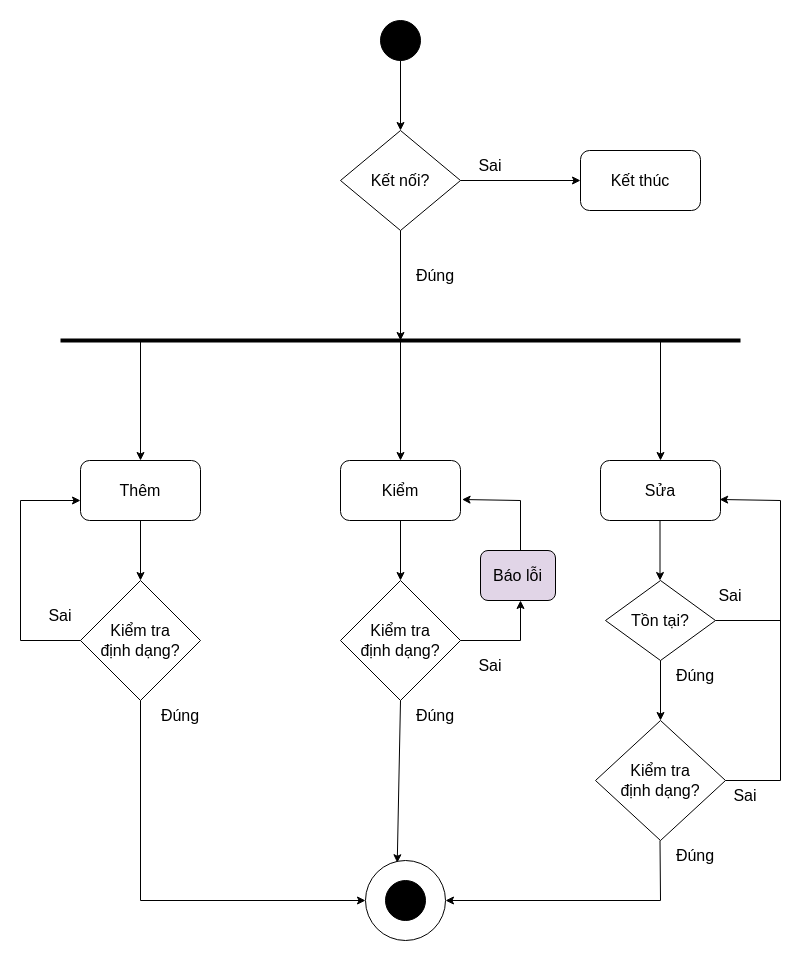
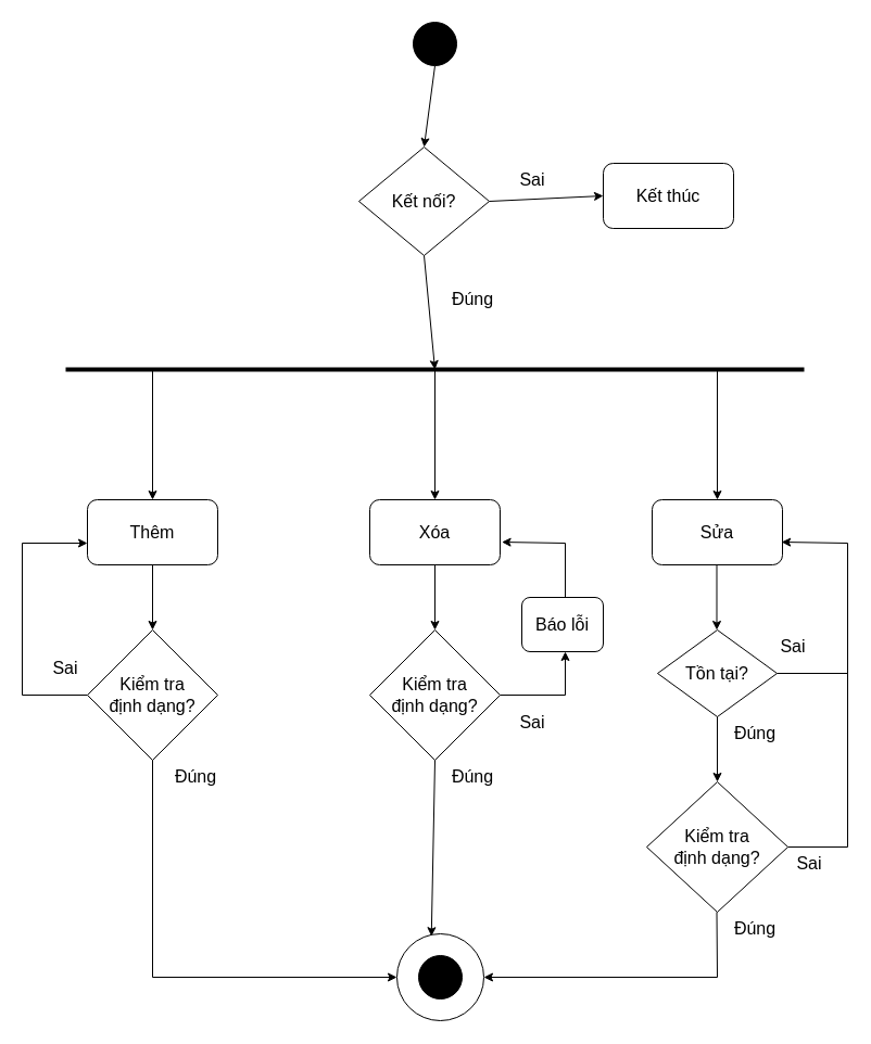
  <mxCell id="0" />
  <mxCell id="1" parent="0" />
  <mxCell id="2" value="" style="endArrow=classic;html=1;rounded=0;exitX=0.5;exitY=1;exitDx=0;exitDy=0;entryX=0.5;entryY=0;entryDx=0;entryDy=0;" parent="1" target="3" edge="1"><mxGeometry width="50" height="50" relative="1" as="geometry"><mxPoint x="400" y="60" as="sourcePoint" /><mxPoint x="400" y="130" as="targetPoint" /></mxGeometry></mxCell>
- <mxCell id="3" value="Kết nối?" style="rhombus;whiteSpace=wrap;html=1;fontSize=16;" parent="1" vertex="1"><mxGeometry x="340" y="130" width="120" height="100" as="geometry" /></mxCell>
+ <mxCell id="3" value="Kết nối?" style="rhombus;whiteSpace=wrap;html=1;fontSize=16;" parent="1" vertex="1"><mxGeometry x="330" y="135" width="120" height="100" as="geometry" /></mxCell>
  <mxCell id="4" value="Sai" style="text;html=1;strokeColor=none;fillColor=none;align=center;verticalAlign=middle;whiteSpace=wrap;rounded=0;fontSize=16;" parent="1" vertex="1"><mxGeometry x="460" y="150" width="60" height="30" as="geometry" /></mxCell>
  <mxCell id="5" value="" style="endArrow=classic;html=1;rounded=0;exitX=0.5;exitY=1;exitDx=0;exitDy=0;" parent="1" source="3" edge="1"><mxGeometry width="50" height="50" relative="1" as="geometry"><mxPoint x="400" y="250" as="sourcePoint" /><mxPoint x="400" y="340" as="targetPoint" /></mxGeometry></mxCell>
  <mxCell id="6" value="Đúng" style="text;html=1;strokeColor=none;fillColor=none;align=center;verticalAlign=middle;whiteSpace=wrap;rounded=0;fontSize=16;" parent="1" vertex="1"><mxGeometry x="405" y="260" width="60" height="30" as="geometry" /></mxCell>
  <mxCell id="7" value="" style="endArrow=none;html=1;rounded=0;fontSize=11;strokeWidth=4;" parent="1" edge="1"><mxGeometry width="50" height="50" relative="1" as="geometry"><mxPoint x="60" y="340" as="sourcePoint" /><mxPoint x="740" y="340" as="targetPoint" /></mxGeometry></mxCell>
  <mxCell id="8" value="" style="endArrow=classic;html=1;rounded=0;" parent="1" edge="1"><mxGeometry width="50" height="50" relative="1" as="geometry"><mxPoint x="140" y="340" as="sourcePoint" /><mxPoint x="140" y="460" as="targetPoint" /></mxGeometry></mxCell>
  <mxCell id="9" value="" style="endArrow=classic;html=1;rounded=0;" parent="1" edge="1"><mxGeometry width="50" height="50" relative="1" as="geometry"><mxPoint x="400" y="340" as="sourcePoint" /><mxPoint x="400" y="460" as="targetPoint" /></mxGeometry></mxCell>
  <mxCell id="10" value="" style="endArrow=classic;html=1;rounded=0;" parent="1" edge="1"><mxGeometry width="50" height="50" relative="1" as="geometry"><mxPoint x="660" y="340" as="sourcePoint" /><mxPoint x="660" y="460" as="targetPoint" /></mxGeometry></mxCell>
  <mxCell id="11" value="Thêm" style="rounded=1;whiteSpace=wrap;html=1;fontSize=16;" parent="1" vertex="1"><mxGeometry x="80" y="460" width="120" height="60" as="geometry" /></mxCell>
- <mxCell id="12" value="Kiểm" style="rounded=1;whiteSpace=wrap;html=1;fontSize=16;" parent="1" vertex="1"><mxGeometry x="340" y="460" width="120" height="60" as="geometry" /></mxCell>
+ <mxCell id="12" value="Xóa" style="rounded=1;whiteSpace=wrap;html=1;fontSize=16;" parent="1" vertex="1"><mxGeometry x="340" y="460" width="120" height="60" as="geometry" /></mxCell>
  <mxCell id="13" value="Sửa" style="rounded=1;whiteSpace=wrap;html=1;fontSize=16;" parent="1" vertex="1"><mxGeometry x="600" y="460" width="120" height="60" as="geometry" /></mxCell>
  <mxCell id="14" value="Kiểm tra&lt;br style=&quot;font-size: 16px;&quot;&gt;định dạng?" style="rhombus;whiteSpace=wrap;html=1;fontSize=16;" parent="1" vertex="1"><mxGeometry x="80" y="580" width="120" height="120" as="geometry" /></mxCell>
  <mxCell id="15" value="" style="endArrow=classic;html=1;rounded=0;entryX=0.5;entryY=0;entryDx=0;entryDy=0;" parent="1" target="14" edge="1"><mxGeometry width="50" height="50" relative="1" as="geometry"><mxPoint x="140" y="520" as="sourcePoint" /><mxPoint x="190" y="470" as="targetPoint" /></mxGeometry></mxCell>
  <mxCell id="16" value="" style="endArrow=classic;html=1;rounded=0;" parent="1" edge="1"><mxGeometry width="50" height="50" relative="1" as="geometry"><mxPoint x="400" y="520" as="sourcePoint" /><mxPoint x="400" y="580" as="targetPoint" /></mxGeometry></mxCell>
  <mxCell id="17" value="" style="endArrow=classic;html=1;rounded=0;" parent="1" edge="1"><mxGeometry width="50" height="50" relative="1" as="geometry"><mxPoint x="659.5" y="520" as="sourcePoint" /><mxPoint x="659.5" y="580" as="targetPoint" /></mxGeometry></mxCell>
  <mxCell id="18" value="Kiểm tra&lt;br style=&quot;font-size: 16px;&quot;&gt;định dạng?" style="rhombus;whiteSpace=wrap;html=1;fontSize=16;" parent="1" vertex="1"><mxGeometry x="340" y="580" width="120" height="120" as="geometry" /></mxCell>
  <mxCell id="19" value="Kiểm tra&lt;br style=&quot;font-size: 16px;&quot;&gt;định dạng?" style="rhombus;whiteSpace=wrap;html=1;fontSize=16;" parent="1" vertex="1"><mxGeometry x="595" y="720" width="130" height="120" as="geometry" /></mxCell>
  <mxCell id="20" value="" style="endArrow=none;html=1;rounded=0;exitX=0;exitY=0.5;exitDx=0;exitDy=0;" parent="1" source="14" edge="1"><mxGeometry width="50" height="50" relative="1" as="geometry"><mxPoint x="50" y="640" as="sourcePoint" /><mxPoint x="20" y="640" as="targetPoint" /></mxGeometry></mxCell>
  <mxCell id="21" value="" style="endArrow=none;html=1;rounded=0;" parent="1" edge="1"><mxGeometry width="50" height="50" relative="1" as="geometry"><mxPoint x="20" y="640" as="sourcePoint" /><mxPoint x="20" y="500" as="targetPoint" /></mxGeometry></mxCell>
  <mxCell id="22" value="" style="endArrow=classic;html=1;rounded=0;" parent="1" edge="1"><mxGeometry width="50" height="50" relative="1" as="geometry"><mxPoint x="20" y="500" as="sourcePoint" /><mxPoint x="80" y="500" as="targetPoint" /></mxGeometry></mxCell>
  <mxCell id="23" value="" style="endArrow=none;html=1;rounded=0;" parent="1" edge="1"><mxGeometry width="50" height="50" relative="1" as="geometry"><mxPoint x="460" y="640" as="sourcePoint" /><mxPoint x="520" y="640" as="targetPoint" /></mxGeometry></mxCell>
- <mxCell id="24" value="Báo lỗi" style="rounded=1;whiteSpace=wrap;html=1;fontSize=16;fillColor=#e1d5e7;" parent="1" vertex="1"><mxGeometry x="480" y="550" width="75" height="50" as="geometry" /></mxCell>
+ <mxCell id="24" value="Báo lỗi" style="rounded=1;whiteSpace=wrap;html=1;fontSize=16;" parent="1" vertex="1"><mxGeometry x="480" y="550" width="75" height="50" as="geometry" /></mxCell>
  <mxCell id="25" value="" style="endArrow=classic;html=1;rounded=0;" parent="1" edge="1"><mxGeometry width="50" height="50" relative="1" as="geometry"><mxPoint x="520" y="640" as="sourcePoint" /><mxPoint x="520" y="600" as="targetPoint" /></mxGeometry></mxCell>
  <mxCell id="26" value="" style="endArrow=none;html=1;rounded=0;" parent="1" edge="1"><mxGeometry width="50" height="50" relative="1" as="geometry"><mxPoint x="520" y="550" as="sourcePoint" /><mxPoint x="520" y="500" as="targetPoint" /></mxGeometry></mxCell>
  <mxCell id="27" value="" style="endArrow=classic;html=1;rounded=0;entryX=1.013;entryY=0.65;entryDx=0;entryDy=0;entryPerimeter=0;" parent="1" target="12" edge="1"><mxGeometry width="50" height="50" relative="1" as="geometry"><mxPoint x="520" y="500" as="sourcePoint" /><mxPoint x="570" y="450" as="targetPoint" /></mxGeometry></mxCell>
  <mxCell id="28" value="Tồn tại?" style="rhombus;whiteSpace=wrap;html=1;fontSize=16;" parent="1" vertex="1"><mxGeometry x="605" y="580" width="110" height="80" as="geometry" /></mxCell>
  <mxCell id="29" value="" style="endArrow=none;html=1;rounded=0;" parent="1" edge="1"><mxGeometry width="50" height="50" relative="1" as="geometry"><mxPoint x="715" y="620" as="sourcePoint" /><mxPoint x="780" y="620" as="targetPoint" /></mxGeometry></mxCell>
  <mxCell id="30" value="" style="endArrow=classic;html=1;rounded=0;exitX=0.5;exitY=1;exitDx=0;exitDy=0;entryX=0.5;entryY=0;entryDx=0;entryDy=0;" parent="1" source="28" target="19" edge="1"><mxGeometry width="50" height="50" relative="1" as="geometry"><mxPoint x="665" y="670" as="sourcePoint" /><mxPoint x="715" y="620" as="targetPoint" /></mxGeometry></mxCell>
  <mxCell id="31" value="" style="endArrow=none;html=1;rounded=0;" parent="1" edge="1"><mxGeometry width="50" height="50" relative="1" as="geometry"><mxPoint x="725" y="780" as="sourcePoint" /><mxPoint x="780" y="780" as="targetPoint" /></mxGeometry></mxCell>
  <mxCell id="32" value="" style="endArrow=none;html=1;rounded=0;exitX=0.5;exitY=1;exitDx=0;exitDy=0;" parent="1" source="14" edge="1"><mxGeometry width="50" height="50" relative="1" as="geometry"><mxPoint x="170" y="750" as="sourcePoint" /><mxPoint x="140" y="900" as="targetPoint" /></mxGeometry></mxCell>
  <mxCell id="33" value="" style="ellipse;whiteSpace=wrap;html=1;aspect=fixed;" parent="1" vertex="1"><mxGeometry x="365" y="860" width="80" height="80" as="geometry" /></mxCell>
  <mxCell id="34" value="" style="ellipse;whiteSpace=wrap;html=1;aspect=fixed;fillColor=#000000;fillStyle=auto;" parent="1" vertex="1"><mxGeometry x="385" y="880" width="40" height="40" as="geometry" /></mxCell>
  <mxCell id="35" value="" style="endArrow=classic;html=1;rounded=0;entryX=0;entryY=0.5;entryDx=0;entryDy=0;" parent="1" target="33" edge="1"><mxGeometry width="50" height="50" relative="1" as="geometry"><mxPoint x="140" y="900" as="sourcePoint" /><mxPoint x="190" y="850" as="targetPoint" /></mxGeometry></mxCell>
  <mxCell id="36" value="" style="endArrow=classic;html=1;rounded=0;entryX=1;entryY=0.5;entryDx=0;entryDy=0;" parent="1" target="33" edge="1"><mxGeometry width="50" height="50" relative="1" as="geometry"><mxPoint x="660" y="900" as="sourcePoint" /><mxPoint x="745" y="950" as="targetPoint" /></mxGeometry></mxCell>
  <mxCell id="37" value="" style="endArrow=none;html=1;rounded=0;exitX=0.5;exitY=1;exitDx=0;exitDy=0;" parent="1" edge="1"><mxGeometry width="50" height="50" relative="1" as="geometry"><mxPoint x="659.5" y="840" as="sourcePoint" /><mxPoint x="660" y="900" as="targetPoint" /></mxGeometry></mxCell>
  <mxCell id="38" value="" style="endArrow=classic;html=1;rounded=0;entryX=0.397;entryY=0.028;entryDx=0;entryDy=0;exitX=0.5;exitY=1;exitDx=0;exitDy=0;entryPerimeter=0;" parent="1" source="18" target="33" edge="1"><mxGeometry width="50" height="50" relative="1" as="geometry"><mxPoint x="320" y="730" as="sourcePoint" /><mxPoint x="545" y="730" as="targetPoint" /></mxGeometry></mxCell>
  <mxCell id="39" value="" style="endArrow=none;html=1;rounded=0;" parent="1" edge="1"><mxGeometry width="50" height="50" relative="1" as="geometry"><mxPoint x="780" y="780" as="sourcePoint" /><mxPoint x="780" y="500" as="targetPoint" /></mxGeometry></mxCell>
  <mxCell id="40" value="" style="endArrow=classic;html=1;rounded=0;entryX=0.993;entryY=0.65;entryDx=0;entryDy=0;entryPerimeter=0;" parent="1" target="13" edge="1"><mxGeometry width="50" height="50" relative="1" as="geometry"><mxPoint x="780" y="500" as="sourcePoint" /><mxPoint x="430" y="590" as="targetPoint" /></mxGeometry></mxCell>
  <mxCell id="41" value="Đúng" style="text;html=1;strokeColor=none;fillColor=none;align=center;verticalAlign=middle;whiteSpace=wrap;rounded=0;fontSize=16;" parent="1" vertex="1"><mxGeometry x="405" y="700" width="60" height="30" as="geometry" /></mxCell>
  <mxCell id="42" value="Đúng" style="text;html=1;strokeColor=none;fillColor=none;align=center;verticalAlign=middle;whiteSpace=wrap;rounded=0;fontSize=16;" parent="1" vertex="1"><mxGeometry x="665" y="840" width="60" height="30" as="geometry" /></mxCell>
  <mxCell id="43" value="Sai" style="text;html=1;strokeColor=none;fillColor=none;align=center;verticalAlign=middle;whiteSpace=wrap;rounded=0;fontSize=16;" parent="1" vertex="1"><mxGeometry x="715" y="780" width="60" height="30" as="geometry" /></mxCell>
  <mxCell id="44" value="Đúng" style="text;html=1;strokeColor=none;fillColor=none;align=center;verticalAlign=middle;whiteSpace=wrap;rounded=0;fontSize=16;" parent="1" vertex="1"><mxGeometry x="665" y="660" width="60" height="30" as="geometry" /></mxCell>
  <mxCell id="45" value="Sai" style="text;html=1;strokeColor=none;fillColor=none;align=center;verticalAlign=middle;whiteSpace=wrap;rounded=0;fontSize=16;" parent="1" vertex="1"><mxGeometry x="700" y="580" width="60" height="30" as="geometry" /></mxCell>
  <mxCell id="46" value="Sai" style="text;html=1;strokeColor=none;fillColor=none;align=center;verticalAlign=middle;whiteSpace=wrap;rounded=0;fontSize=16;" parent="1" vertex="1"><mxGeometry x="460" y="650" width="60" height="30" as="geometry" /></mxCell>
  <mxCell id="47" value="Sai" style="text;html=1;strokeColor=none;fillColor=none;align=center;verticalAlign=middle;whiteSpace=wrap;rounded=0;fontSize=16;" parent="1" vertex="1"><mxGeometry x="30" y="600" width="60" height="30" as="geometry" /></mxCell>
  <mxCell id="48" value="Đúng" style="text;html=1;strokeColor=none;fillColor=none;align=center;verticalAlign=middle;whiteSpace=wrap;rounded=0;fontSize=16;" parent="1" vertex="1"><mxGeometry x="150" y="700" width="60" height="30" as="geometry" /></mxCell>
  <mxCell id="49" value="" style="ellipse;whiteSpace=wrap;html=1;aspect=fixed;fillColor=#000000;fillStyle=auto;" parent="1" vertex="1"><mxGeometry x="380" width="40" height="40" as="geometry" y="20" /></mxCell>
- <mxCell id="50" value="Kết thúc" style="rounded=1;whiteSpace=wrap;html=1;fontSize=16;" vertex="1" parent="1"><mxGeometry x="580" y="150" width="120" height="60" as="geometry" /></mxCell>
+ <mxCell id="50" value="Kết thúc" style="rounded=1;whiteSpace=wrap;html=1;fontSize=16;" vertex="1" parent="1"><mxGeometry x="555" y="150" width="120" height="60" as="geometry" /></mxCell>
  <mxCell id="51" value="" style="endArrow=classic;html=1;rounded=0;exitX=1;exitY=0.5;exitDx=0;exitDy=0;entryX=0;entryY=0.5;entryDx=0;entryDy=0;" edge="1" parent="1" source="3" target="50"><mxGeometry width="50" height="50" relative="1" as="geometry"><mxPoint x="380" y="360" as="sourcePoint" /><mxPoint x="430" y="310" as="targetPoint" /></mxGeometry></mxCell>
